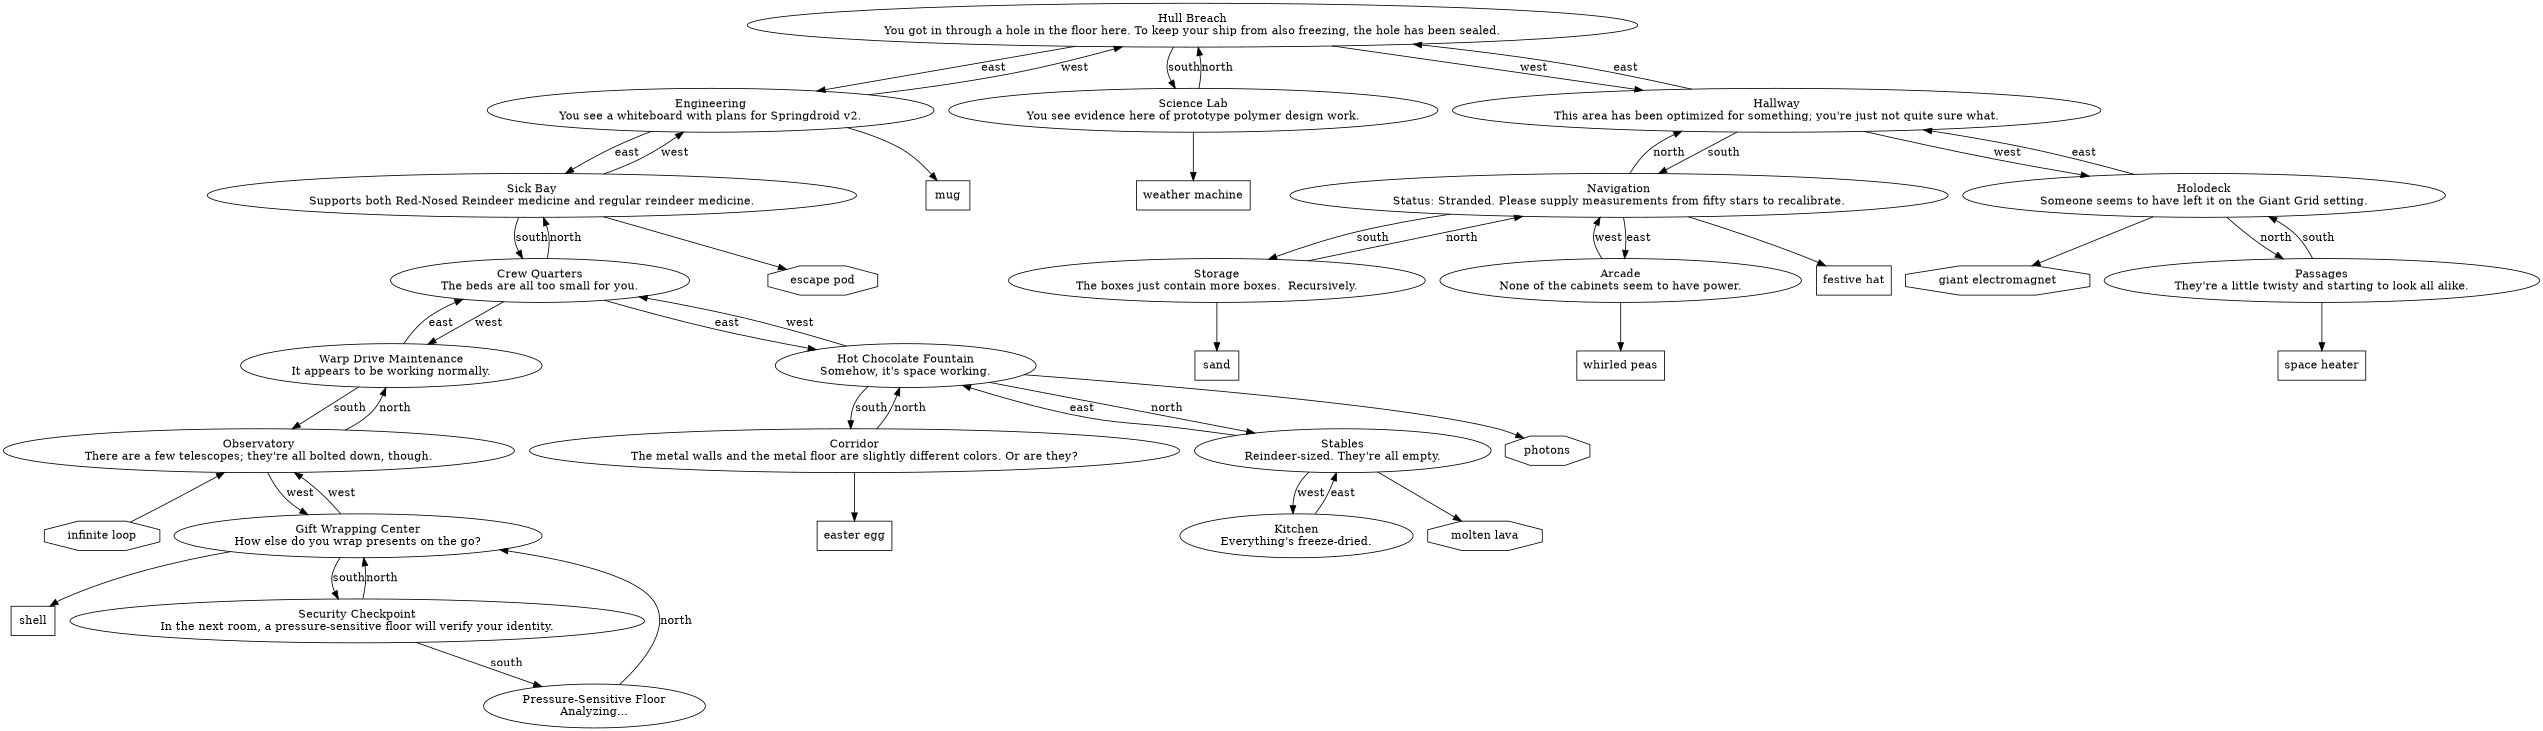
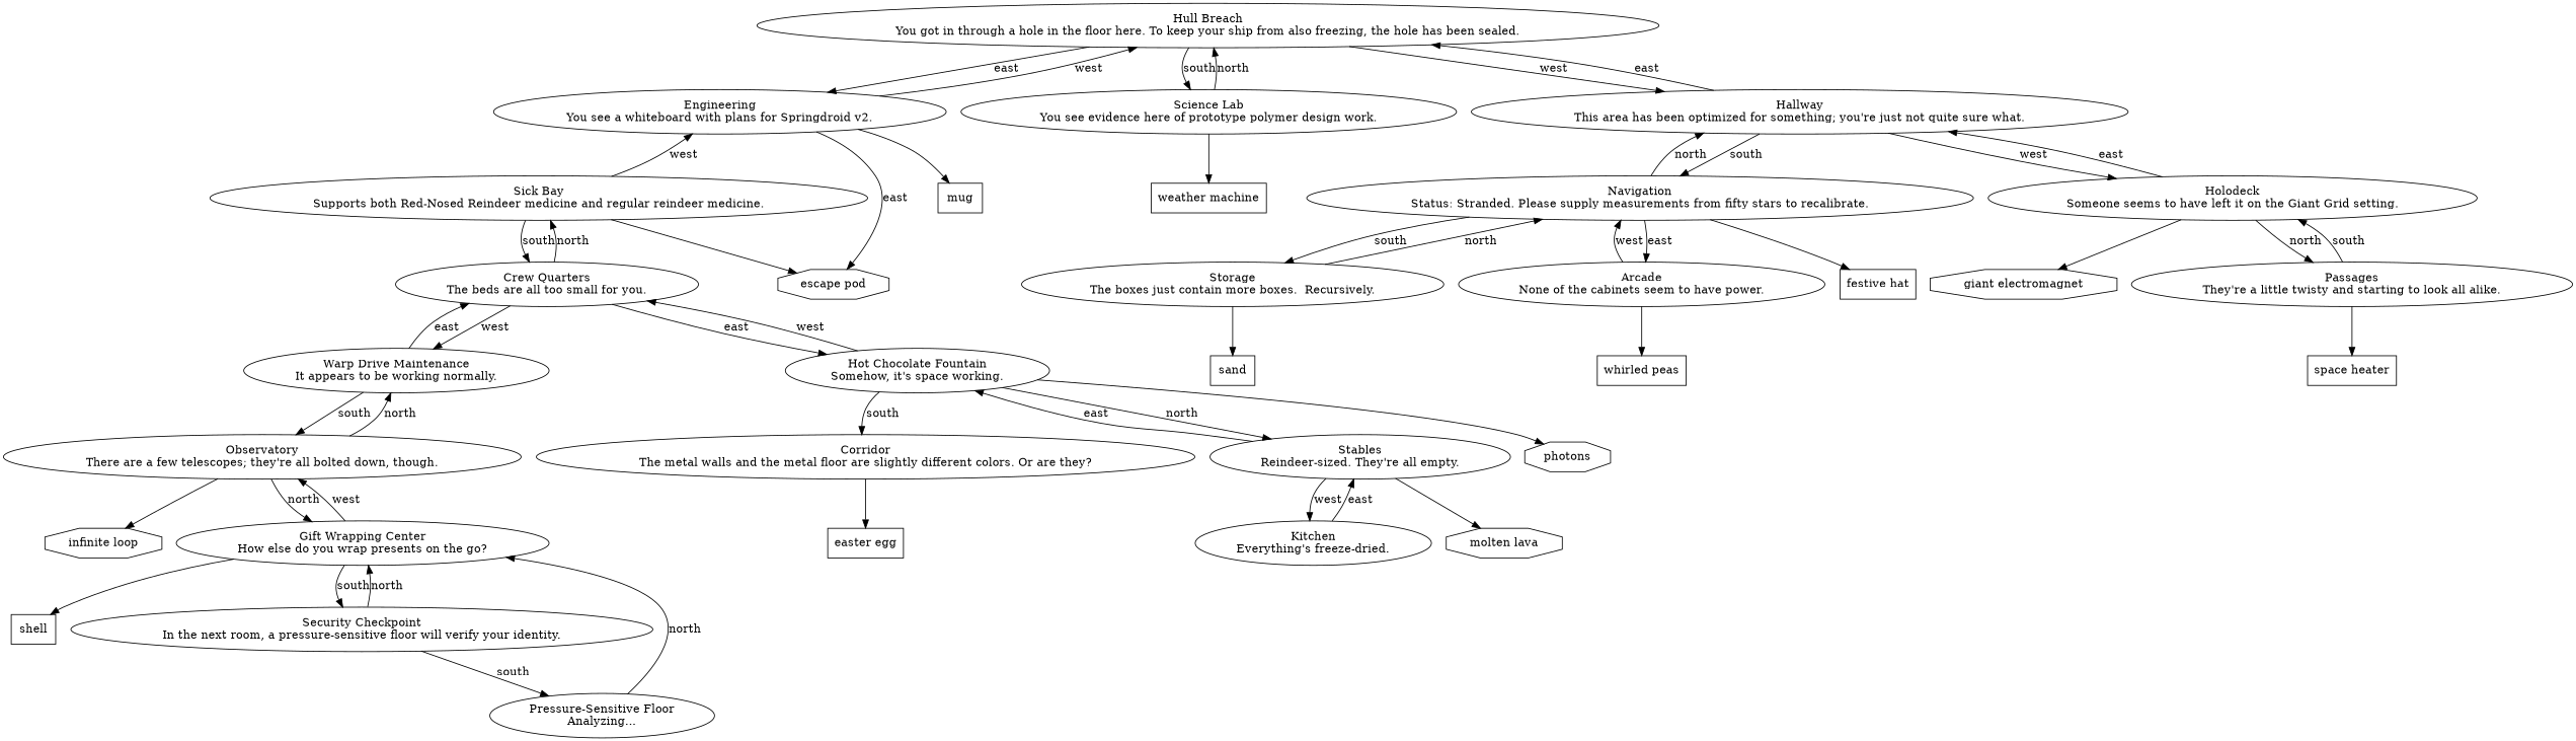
  strict digraph {
    node [shape=ellipse]
    n1 [label=<Hull Breach<br/>You got in through a hole in the floor here. To keep your ship from also freezing, the hole has been sealed.>]
    n2 [label=<Engineering<br/>You see a whiteboard with plans for Springdroid v2.>]
    n3 [label=<Science Lab<br/>You see evidence here of prototype polymer design work.>]
    n4 [label=<Hallway<br/>This area has been optimized for something; you're just not quite sure what.>]
    mug [shape=rect]
    n6 [label=<Sick Bay<br/>Supports both Red-Nosed Reindeer medicine and regular reindeer medicine.>]
    "weather machine" [shape=rect]
    n8 [label=<Navigation<br/>Status: Stranded. Please supply measurements from fifty stars to recalibrate.>]
    n9 [label=<Holodeck<br/>Someone seems to have left it on the Giant Grid setting.>]
    "escape pod" [shape=octagon]
    n11 [label=<Crew Quarters<br/>The beds are all too small for you.>]
    "festive hat" [shape=rect]
    n13 [label=<Arcade<br/>None of the cabinets seem to have power.>]
    n14 [label=<Storage<br/>The boxes just contain more boxes.  Recursively.>]
    "giant electromagnet" [shape=octagon]
    n16 [label=<Passages<br/>They're a little twisty and starting to look all alike.>]
    n17 [label=<Hot Chocolate Fountain<br/>Somehow, it's space working.>]
    n18 [label=<Warp Drive Maintenance<br/>It appears to be working normally.>]
    photons [shape=octagon]
    n20 [label=<Stables<br/>Reindeer-sized. They're all empty.>]
    n21 [label=<Corridor<br/>The metal walls and the metal floor are slightly different colors. Or are they?>]
    n22 [label=<Observatory<br/>There are a few telescopes; they're all bolted down, though.>]
    "molten lava" [shape=octagon]
    n24 [label=<Kitchen<br/>Everything's freeze-dried.>]
    "easter egg" [shape=rect]
    "infinite loop" [shape=octagon]
    n27 [label=<Gift Wrapping Center<br/>How else do you wrap presents on the go?>]
    shell [shape=rect]
    n29 [label=<Security Checkpoint<br/>In the next room, a pressure-sensitive floor will verify your identity.>]
    n30 [label=<Pressure-Sensitive Floor<br/>Analyzing...>]
    "whirled peas" [shape=rect]
    sand [shape=rect]
    "space heater" [shape=rect]
    n1 -> n2 [label=east]
    n1 -> n3 [label=south]
    n1 -> n4 [label=west]
    n2 -> n1 [label=west]
    n2 -> mug
-   n2 -> n6 [label=east]
+   n2 -> "escape pod" [label=east]
    n3 -> n1 [label=north]
    n3 -> "weather machine"
    n4 -> n1 [label=east]
    n4 -> n8 [label=south]
    n4 -> n9 [label=west]
    n6 -> n2 [label=west]
    n6 -> "escape pod"
    n6 -> n11 [label=south]
    n8 -> n4 [label=north]
    n8 -> "festive hat"
    n8 -> n13 [label=east]
    n8 -> n14 [label=south]
    n9 -> n4 [label=east]
    n9 -> "giant electromagnet"
    n9 -> n16 [label=north]
    n11 -> n6 [label=north]
    n11 -> n17 [label=east]
    n11 -> n18 [label=west]
    n13 -> n8 [label=west]
    n13 -> "whirled peas"
    n14 -> n8 [label=north]
    n14 -> sand
    n16 -> n9 [label=south]
    n16 -> "space heater"
    n17 -> n11 [label=west]
    n17 -> photons
    n17 -> n20 [label=north]
    n17 -> n21 [label=south]
    n18 -> n11 [label=east]
    n18 -> n22 [label=south]
    n20 -> n17 [label=east]
    n20 -> "molten lava"
    n20 -> n24 [label=west]
-   n21 -> n17 [label=north]
    n21 -> "easter egg"
    n22 -> n18 [label=north]
-   "infinite loop" -> n22
-   n22 -> n27 [label=west]
+   n22 -> "infinite loop"
+   n22 -> n27 [label=north]
    n24 -> n20 [label=east]
    n27 -> n22 [label=west]
    n27 -> shell
    n27 -> n29 [label=south]
    n29 -> n27 [label=north]
    n29 -> n30 [label=south]
    n30 -> n27 [label=north]
  }
